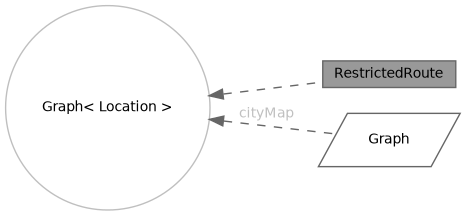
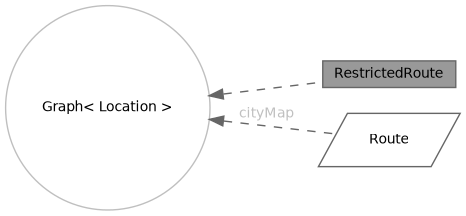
  digraph {
    rankdir=LR
    node [color=gray40 fillcolor=white fontname=Helvetica fontsize=10 style=filled]
    edge [color=gray40 dir=back fontname=Helvetica fontsize=10 labelfontname=Helvetica labelfontsize=10 style=dashed]
    n1 [fillcolor=grey60 fontcolor=black height=0.2 label=RestrictedRoute shape=box width=0.4]
-   n2 [height=0.2 label="Graph" shape=parallelogram width=0.4]
+   n2 [height=0.2 label=Route shape=parallelogram width=0.4]
    n3 [color=grey75 height=0.2 label="Graph\< Location \>" shape=circle width=0.4]
    n3 -> n1
    n3 -> n2 [fontcolor=grey label=" cityMap"]
  }
